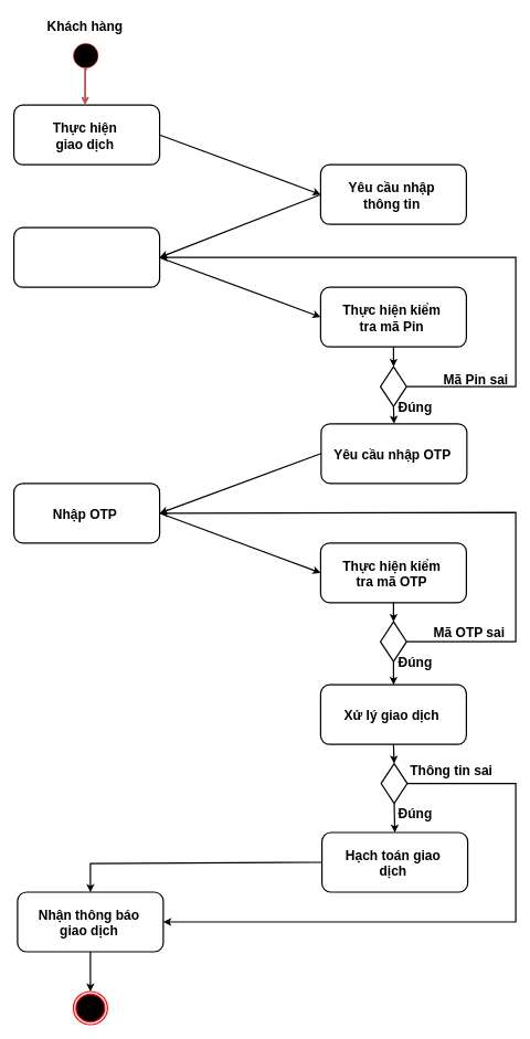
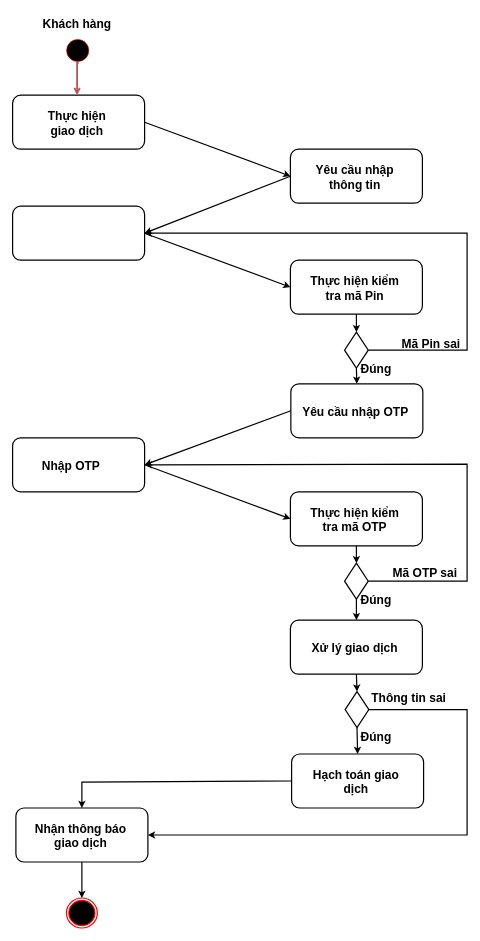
  <mxCell id="0" />
  <mxCell id="1" parent="0" />
  <mxCell id="2" value="" style="rounded=1;whiteSpace=wrap;html=1;strokeWidth=2;fontSize=20;" parent="1" vertex="1"><mxGeometry x="20.5" y="158" width="220" height="90" as="geometry" /></mxCell>
  <mxCell id="3" value="&lt;font style=&quot;font-size: 20px;&quot;&gt;&lt;b style=&quot;font-size: 20px;&quot;&gt;Khách hàng&lt;/b&gt;&lt;/font&gt;" style="text;html=1;strokeColor=none;fillColor=none;align=center;verticalAlign=middle;whiteSpace=wrap;rounded=0;fontSize=20;" parent="1" vertex="1"><mxGeometry x="58" y="20" width="140" height="35" as="geometry" /></mxCell>
  <mxCell id="4" style="edgeStyle=orthogonalEdgeStyle;rounded=0;orthogonalLoop=1;jettySize=auto;html=1;exitX=0.5;exitY=1;exitDx=0;exitDy=0;strokeWidth=3;fillColor=#f8cecc;strokeColor=#b85450;endArrow=open;endFill=0;fontSize=20;" parent="1" source="5" target="2" edge="1"><mxGeometry relative="1" as="geometry"><Array as="points"><mxPoint x="128" y="104" /></Array></mxGeometry></mxCell>
  <mxCell id="5" value="" style="ellipse;html=1;shape=startState;fillColor=#000000;strokeColor=#ff0000;fontSize=20;" parent="1" vertex="1"><mxGeometry x="106.5" y="61" width="45" height="45" as="geometry" /></mxCell>
  <mxCell id="6" value="&lt;b style=&quot;font-size: 20px;&quot;&gt;&lt;font style=&quot;font-size: 20px;&quot;&gt;Thực hiện &lt;br&gt;giao dịch&lt;/font&gt;&lt;br style=&quot;font-size: 20px;&quot;&gt;&lt;/b&gt;" style="text;html=1;strokeColor=none;fillColor=none;align=center;verticalAlign=middle;whiteSpace=wrap;rounded=0;fontSize=20;" parent="1" vertex="1"><mxGeometry x="38" y="175" width="180" height="58" as="geometry" /></mxCell>
  <mxCell id="7" value="" style="rounded=1;whiteSpace=wrap;html=1;strokeWidth=2;fontSize=20;" parent="1" vertex="1"><mxGeometry x="483.5" y="248" width="220" height="90" as="geometry" /></mxCell>
  <mxCell id="8" value="&lt;b style=&quot;font-size: 20px;&quot;&gt;&lt;font style=&quot;font-size: 20px;&quot;&gt;Yêu cầu nhập thông tin&lt;/font&gt;&lt;br style=&quot;font-size: 20px;&quot;&gt;&lt;/b&gt;" style="text;html=1;strokeColor=none;fillColor=none;align=center;verticalAlign=middle;whiteSpace=wrap;rounded=0;fontSize=20;" parent="1" vertex="1"><mxGeometry x="501" y="265" width="180" height="58" as="geometry" /></mxCell>
  <mxCell id="9" value="" style="rounded=1;whiteSpace=wrap;html=1;strokeWidth=2;fontSize=20;" parent="1" vertex="1"><mxGeometry x="20.5" y="343" width="220" height="90" as="geometry" /></mxCell>
  <mxCell id="10" value="" style="rounded=1;whiteSpace=wrap;html=1;strokeWidth=2;fontSize=20;" parent="1" vertex="1"><mxGeometry x="483.5" y="433" width="220" height="90" as="geometry" /></mxCell>
  <mxCell id="11" value="&lt;b style=&quot;font-size: 20px;&quot;&gt;&lt;font style=&quot;font-size: 20px;&quot;&gt;Thực hiện kiểm tra mã Pin&lt;/font&gt;&lt;br style=&quot;font-size: 20px;&quot;&gt;&lt;/b&gt;" style="text;html=1;strokeColor=none;fillColor=none;align=center;verticalAlign=middle;whiteSpace=wrap;rounded=0;fontSize=20;" parent="1" vertex="1"><mxGeometry x="501" y="450" width="180" height="58" as="geometry" /></mxCell>
  <mxCell id="12" value="" style="endArrow=classic;html=1;rounded=0;strokeWidth=2;exitX=0.5;exitY=1;exitDx=0;exitDy=0;entryX=0.5;entryY=0;entryDx=0;entryDy=0;fontSize=20;" parent="1" source="10" target="13" edge="1"><mxGeometry width="50" height="50" relative="1" as="geometry"><mxPoint x="38" y="433" as="sourcePoint" /><mxPoint x="594" y="553" as="targetPoint" /></mxGeometry></mxCell>
  <mxCell id="13" value="" style="rhombus;whiteSpace=wrap;html=1;strokeWidth=2;fontSize=20;" parent="1" vertex="1"><mxGeometry x="573.75" y="553" width="39.5" height="60" as="geometry" /></mxCell>
  <mxCell id="14" value="" style="endArrow=classic;html=1;rounded=0;strokeWidth=2;exitX=1;exitY=0.5;exitDx=0;exitDy=0;entryX=1;entryY=0.5;entryDx=0;entryDy=0;fontSize=20;" parent="1" source="13" target="9" edge="1"><mxGeometry width="50" height="50" relative="1" as="geometry"><mxPoint x="618" y="603" as="sourcePoint" /><mxPoint x="728" y="583" as="targetPoint" /><Array as="points"><mxPoint x="778" y="583" /><mxPoint x="778" y="388" /></Array></mxGeometry></mxCell>
  <mxCell id="15" value="&lt;b style=&quot;font-size: 20px;&quot;&gt;&lt;font style=&quot;font-size: 20px;&quot;&gt;Mã Pin sai&lt;/font&gt;&lt;/b&gt;" style="text;html=1;strokeColor=none;fillColor=none;align=center;verticalAlign=middle;whiteSpace=wrap;rounded=0;fontSize=20;" parent="1" vertex="1"><mxGeometry x="668" y="553" width="100" height="35" as="geometry" /></mxCell>
  <mxCell id="16" value="&lt;b style=&quot;font-size: 20px;&quot;&gt;&lt;font style=&quot;font-size: 20px;&quot;&gt;Đúng&lt;/font&gt;&lt;/b&gt;" style="text;html=1;strokeColor=none;fillColor=none;align=center;verticalAlign=middle;whiteSpace=wrap;rounded=0;fontSize=20;" parent="1" vertex="1"><mxGeometry x="594" y="599" width="64.75" height="30" as="geometry" /></mxCell>
  <mxCell id="17" value="" style="endArrow=classic;html=1;rounded=0;strokeWidth=2;exitX=1;exitY=0.5;exitDx=0;exitDy=0;entryX=0;entryY=0.5;entryDx=0;entryDy=0;fontSize=20;" parent="1" source="2" target="7" edge="1"><mxGeometry width="50" height="50" relative="1" as="geometry"><mxPoint x="38" y="443" as="sourcePoint" /><mxPoint x="88" y="393" as="targetPoint" /></mxGeometry></mxCell>
  <mxCell id="18" value="" style="endArrow=classic;html=1;rounded=0;strokeWidth=2;exitX=0;exitY=0.5;exitDx=0;exitDy=0;entryX=1;entryY=0.5;entryDx=0;entryDy=0;fontSize=20;" parent="1" source="7" target="9" edge="1"><mxGeometry width="50" height="50" relative="1" as="geometry"><mxPoint x="38" y="443" as="sourcePoint" /><mxPoint x="88" y="393" as="targetPoint" /></mxGeometry></mxCell>
  <mxCell id="19" value="" style="endArrow=classic;html=1;rounded=0;strokeWidth=2;entryX=0;entryY=0.5;entryDx=0;entryDy=0;exitX=1;exitY=0.5;exitDx=0;exitDy=0;fontSize=20;" parent="1" source="9" target="10" edge="1"><mxGeometry width="50" height="50" relative="1" as="geometry"><mxPoint x="268" y="493" as="sourcePoint" /><mxPoint x="240.5" y="388" as="targetPoint" /></mxGeometry></mxCell>
  <mxCell id="20" value="" style="rounded=1;whiteSpace=wrap;html=1;strokeWidth=2;fontSize=20;" parent="1" vertex="1"><mxGeometry x="484.25" y="639" width="220" height="90" as="geometry" /></mxCell>
  <mxCell id="21" value="&lt;span style=&quot;font-size: 20px;&quot;&gt;&lt;b style=&quot;font-size: 20px;&quot;&gt;Yêu cầu nhập OTP&lt;br style=&quot;font-size: 20px;&quot;&gt;&lt;/b&gt;&lt;/span&gt;" style="text;html=1;strokeColor=none;fillColor=none;align=center;verticalAlign=middle;whiteSpace=wrap;rounded=0;fontSize=20;" parent="1" vertex="1"><mxGeometry x="501.75" y="656" width="180" height="58" as="geometry" /></mxCell>
  <mxCell id="22" value="" style="endArrow=classic;html=1;rounded=0;strokeWidth=2;exitX=0.5;exitY=1;exitDx=0;exitDy=0;entryX=0.5;entryY=0;entryDx=0;entryDy=0;fontSize=20;" parent="1" source="13" target="20" edge="1"><mxGeometry width="50" height="50" relative="1" as="geometry"><mxPoint x="38" y="433" as="sourcePoint" /><mxPoint x="594" y="553" as="targetPoint" /></mxGeometry></mxCell>
  <mxCell id="23" value="" style="rounded=1;whiteSpace=wrap;html=1;strokeWidth=2;fontSize=20;" parent="1" vertex="1"><mxGeometry x="20.5" y="729" width="220" height="90" as="geometry" /></mxCell>
- <mxCell id="24" value="&lt;span style=&quot;font-size: 20px;&quot;&gt;&lt;b style=&quot;font-size: 20px;&quot;&gt;Nhập OTP&lt;br style=&quot;font-size: 20px;&quot;&gt;&lt;/b&gt;&lt;/span&gt;" style="text;html=1;strokeColor=none;fillColor=none;align=center;verticalAlign=middle;whiteSpace=wrap;rounded=0;fontSize=20;" parent="1" vertex="1"><mxGeometry x="38" y="746" width="180" height="58" as="geometry" /></mxCell>
+ <mxCell id="24" value="&lt;span style=&quot;font-size: 20px;&quot;&gt;&lt;b style=&quot;font-size: 20px;&quot;&gt;Nhập OTP&lt;br style=&quot;font-size: 20px;&quot;&gt;&lt;/b&gt;&lt;/span&gt;" style="text;html=1;strokeColor=none;fillColor=none;align=center;verticalAlign=middle;whiteSpace=wrap;rounded=0;fontSize=20;" parent="1" vertex="1"><mxGeometry x="28" y="746" width="180" height="58" as="geometry" /></mxCell>
  <mxCell id="25" value="" style="rounded=1;whiteSpace=wrap;html=1;strokeWidth=2;fontSize=20;" parent="1" vertex="1"><mxGeometry x="483.5" y="819" width="220" height="90" as="geometry" /></mxCell>
  <mxCell id="26" value="&lt;span style=&quot;font-size: 20px;&quot;&gt;&lt;b style=&quot;font-size: 20px;&quot;&gt;Thực hiện kiểm tra mã OTP&lt;br style=&quot;font-size: 20px;&quot;&gt;&lt;/b&gt;&lt;/span&gt;" style="text;html=1;strokeColor=none;fillColor=none;align=center;verticalAlign=middle;whiteSpace=wrap;rounded=0;fontSize=20;" parent="1" vertex="1"><mxGeometry x="501" y="836" width="180" height="58" as="geometry" /></mxCell>
  <mxCell id="27" value="" style="endArrow=classic;html=1;rounded=0;strokeWidth=2;exitX=1;exitY=0.5;exitDx=0;exitDy=0;entryX=0;entryY=0.5;entryDx=0;entryDy=0;fontSize=20;" parent="1" source="23" target="25" edge="1"><mxGeometry width="50" height="50" relative="1" as="geometry"><mxPoint x="38" y="1014" as="sourcePoint" /><mxPoint x="88" y="964" as="targetPoint" /></mxGeometry></mxCell>
  <mxCell id="28" value="" style="endArrow=classic;html=1;rounded=0;strokeWidth=2;exitX=0;exitY=0.5;exitDx=0;exitDy=0;entryX=1;entryY=0.5;entryDx=0;entryDy=0;fontSize=20;" parent="1" source="20" target="23" edge="1"><mxGeometry width="50" height="50" relative="1" as="geometry"><mxPoint x="38" y="1014" as="sourcePoint" /><mxPoint x="88" y="964" as="targetPoint" /></mxGeometry></mxCell>
  <mxCell id="29" value="" style="endArrow=classic;html=1;rounded=0;strokeWidth=2;entryX=0.5;entryY=0;entryDx=0;entryDy=0;exitX=0.5;exitY=1;exitDx=0;exitDy=0;fontSize=20;" parent="1" source="25" target="30" edge="1"><mxGeometry width="50" height="50" relative="1" as="geometry"><mxPoint x="738" y="903" as="sourcePoint" /><mxPoint x="594" y="938" as="targetPoint" /></mxGeometry></mxCell>
  <mxCell id="30" value="" style="rhombus;whiteSpace=wrap;html=1;strokeWidth=2;fontSize=20;" parent="1" vertex="1"><mxGeometry x="573.75" y="938" width="39.5" height="60" as="geometry" /></mxCell>
  <mxCell id="31" value="" style="endArrow=classic;html=1;rounded=0;strokeWidth=2;exitX=1;exitY=0.5;exitDx=0;exitDy=0;entryX=1;entryY=0.5;entryDx=0;entryDy=0;fontSize=20;" parent="1" source="30" target="23" edge="1"><mxGeometry width="50" height="50" relative="1" as="geometry"><mxPoint x="618" y="988" as="sourcePoint" /><mxPoint x="368" y="773" as="targetPoint" /><Array as="points"><mxPoint x="778" y="968" /><mxPoint x="778" y="773" /></Array></mxGeometry></mxCell>
  <mxCell id="32" value="&lt;span style=&quot;font-size: 20px;&quot;&gt;&lt;b style=&quot;font-size: 20px;&quot;&gt;Mã OTP sai&lt;/b&gt;&lt;/span&gt;" style="text;html=1;strokeColor=none;fillColor=none;align=center;verticalAlign=middle;whiteSpace=wrap;rounded=0;fontSize=20;" parent="1" vertex="1"><mxGeometry x="648" y="935" width="120" height="35" as="geometry" /></mxCell>
  <mxCell id="33" value="&lt;span style=&quot;font-size: 20px;&quot;&gt;&lt;b style=&quot;font-size: 20px;&quot;&gt;Đúng&lt;/b&gt;&lt;/span&gt;" style="text;html=1;strokeColor=none;fillColor=none;align=center;verticalAlign=middle;whiteSpace=wrap;rounded=0;fontSize=20;" parent="1" vertex="1"><mxGeometry x="594" y="984" width="64.75" height="30" as="geometry" /></mxCell>
  <mxCell id="34" value="" style="endArrow=classic;html=1;rounded=0;strokeWidth=2;exitX=0.5;exitY=1;exitDx=0;exitDy=0;entryX=0.5;entryY=0;entryDx=0;entryDy=0;fontSize=20;" parent="1" source="30" target="35" edge="1"><mxGeometry width="50" height="50" relative="1" as="geometry"><mxPoint x="38" y="818" as="sourcePoint" /><mxPoint x="594.25" y="1024" as="targetPoint" /></mxGeometry></mxCell>
  <mxCell id="35" value="" style="rounded=1;whiteSpace=wrap;html=1;strokeWidth=2;fontSize=20;" parent="1" vertex="1"><mxGeometry x="483.5" y="1033" width="220" height="90" as="geometry" /></mxCell>
  <mxCell id="36" value="&lt;span style=&quot;font-size: 20px;&quot;&gt;&lt;b style=&quot;font-size: 20px;&quot;&gt;Xử lý giao dịch&lt;br style=&quot;font-size: 20px;&quot;&gt;&lt;/b&gt;&lt;/span&gt;" style="text;html=1;strokeColor=none;fillColor=none;align=center;verticalAlign=middle;whiteSpace=wrap;rounded=0;fontSize=20;" parent="1" vertex="1"><mxGeometry x="501" y="1050" width="180" height="58" as="geometry" /></mxCell>
  <mxCell id="37" value="" style="rounded=1;whiteSpace=wrap;html=1;strokeWidth=2;fontSize=20;" parent="1" vertex="1"><mxGeometry x="26" y="1346" width="220" height="90" as="geometry" /></mxCell>
  <mxCell id="38" value="&lt;span style=&quot;font-size: 20px;&quot;&gt;&lt;b style=&quot;font-size: 20px;&quot;&gt;Nhận thông báo giao dịch&lt;br style=&quot;font-size: 20px;&quot;&gt;&lt;/b&gt;&lt;/span&gt;" style="text;html=1;strokeColor=none;fillColor=none;align=center;verticalAlign=middle;whiteSpace=wrap;rounded=0;fontSize=20;" parent="1" vertex="1"><mxGeometry x="43.5" y="1363" width="180" height="58" as="geometry" /></mxCell>
  <mxCell id="39" value="" style="endArrow=classic;html=1;rounded=0;strokeWidth=2;entryX=0.5;entryY=0;entryDx=0;entryDy=0;exitX=0;exitY=0.5;exitDx=0;exitDy=0;fontSize=20;" parent="1" source="47" target="37" edge="1"><mxGeometry width="50" height="50" relative="1" as="geometry"><mxPoint x="388" y="1233" as="sourcePoint" /><mxPoint x="88" y="964" as="targetPoint" /><Array as="points"><mxPoint x="136" y="1303" /></Array></mxGeometry></mxCell>
  <mxCell id="40" value="" style="ellipse;html=1;shape=endState;fillColor=#000000;strokeColor=#ff0000;strokeWidth=2;fontSize=20;" parent="1" vertex="1"><mxGeometry x="110.25" y="1496" width="51.5" height="50" as="geometry" /></mxCell>
  <mxCell id="41" value="" style="endArrow=classic;html=1;rounded=0;strokeWidth=2;exitX=0.5;exitY=1;exitDx=0;exitDy=0;entryX=0.5;entryY=0;entryDx=0;entryDy=0;fontSize=20;" parent="1" source="37" target="40" edge="1"><mxGeometry width="50" height="50" relative="1" as="geometry"><mxPoint x="38" y="1237" as="sourcePoint" /><mxPoint x="88" y="1187" as="targetPoint" /></mxGeometry></mxCell>
  <mxCell id="42" value="" style="endArrow=classic;html=1;rounded=0;strokeWidth=2;entryX=0.5;entryY=0;entryDx=0;entryDy=0;exitX=0.5;exitY=1;exitDx=0;exitDy=0;fontSize=20;" parent="1" source="35" target="43" edge="1"><mxGeometry width="50" height="50" relative="1" as="geometry"><mxPoint x="628" y="1143" as="sourcePoint" /><mxPoint x="594" y="1152" as="targetPoint" /></mxGeometry></mxCell>
  <mxCell id="43" value="" style="rhombus;whiteSpace=wrap;html=1;strokeWidth=2;fontSize=20;" parent="1" vertex="1"><mxGeometry x="574.75" y="1152" width="39.5" height="60" as="geometry" /></mxCell>
  <mxCell id="44" value="&lt;span style=&quot;font-size: 20px;&quot;&gt;&lt;b style=&quot;font-size: 20px;&quot;&gt;Thông tin sai&lt;/b&gt;&lt;/span&gt;" style="text;html=1;strokeColor=none;fillColor=none;align=center;verticalAlign=middle;whiteSpace=wrap;rounded=0;fontSize=20;" parent="1" vertex="1"><mxGeometry x="614.25" y="1143" width="133.75" height="35" as="geometry" /></mxCell>
  <mxCell id="45" value="&lt;span style=&quot;font-size: 20px;&quot;&gt;&lt;b style=&quot;font-size: 20px;&quot;&gt;Đúng&lt;/b&gt;&lt;/span&gt;" style="text;html=1;strokeColor=none;fillColor=none;align=center;verticalAlign=middle;whiteSpace=wrap;rounded=0;fontSize=20;" parent="1" vertex="1"><mxGeometry x="594" y="1211" width="64.75" height="30" as="geometry" /></mxCell>
  <mxCell id="46" value="" style="endArrow=classic;html=1;rounded=0;strokeWidth=2;exitX=0.5;exitY=1;exitDx=0;exitDy=0;entryX=0.5;entryY=0;entryDx=0;entryDy=0;fontSize=20;" parent="1" source="43" target="47" edge="1"><mxGeometry width="50" height="50" relative="1" as="geometry"><mxPoint x="39" y="1032" as="sourcePoint" /><mxPoint x="508" y="1247" as="targetPoint" /></mxGeometry></mxCell>
  <mxCell id="47" value="" style="rounded=1;whiteSpace=wrap;html=1;strokeWidth=2;fontSize=20;" parent="1" vertex="1"><mxGeometry x="485.5" y="1256" width="220" height="90" as="geometry" /></mxCell>
  <mxCell id="48" value="&lt;span style=&quot;font-size: 20px;&quot;&gt;&lt;b style=&quot;font-size: 20px;&quot;&gt;Hạch toán giao dịch&lt;br style=&quot;font-size: 20px;&quot;&gt;&lt;/b&gt;&lt;/span&gt;" style="text;html=1;strokeColor=none;fillColor=none;align=center;verticalAlign=middle;whiteSpace=wrap;rounded=0;fontSize=20;" parent="1" vertex="1"><mxGeometry x="503" y="1273" width="180" height="58" as="geometry" /></mxCell>
  <mxCell id="49" value="" style="endArrow=classic;html=1;rounded=0;strokeWidth=2;exitX=1;exitY=0.5;exitDx=0;exitDy=0;entryX=1;entryY=0.5;entryDx=0;entryDy=0;fontSize=20;" parent="1" source="43" target="37" edge="1"><mxGeometry width="50" height="50" relative="1" as="geometry"><mxPoint x="388" y="1233" as="sourcePoint" /><mxPoint x="788" y="1182" as="targetPoint" /><Array as="points"><mxPoint x="778" y="1182" /><mxPoint x="778" y="1391" /></Array></mxGeometry></mxCell>
